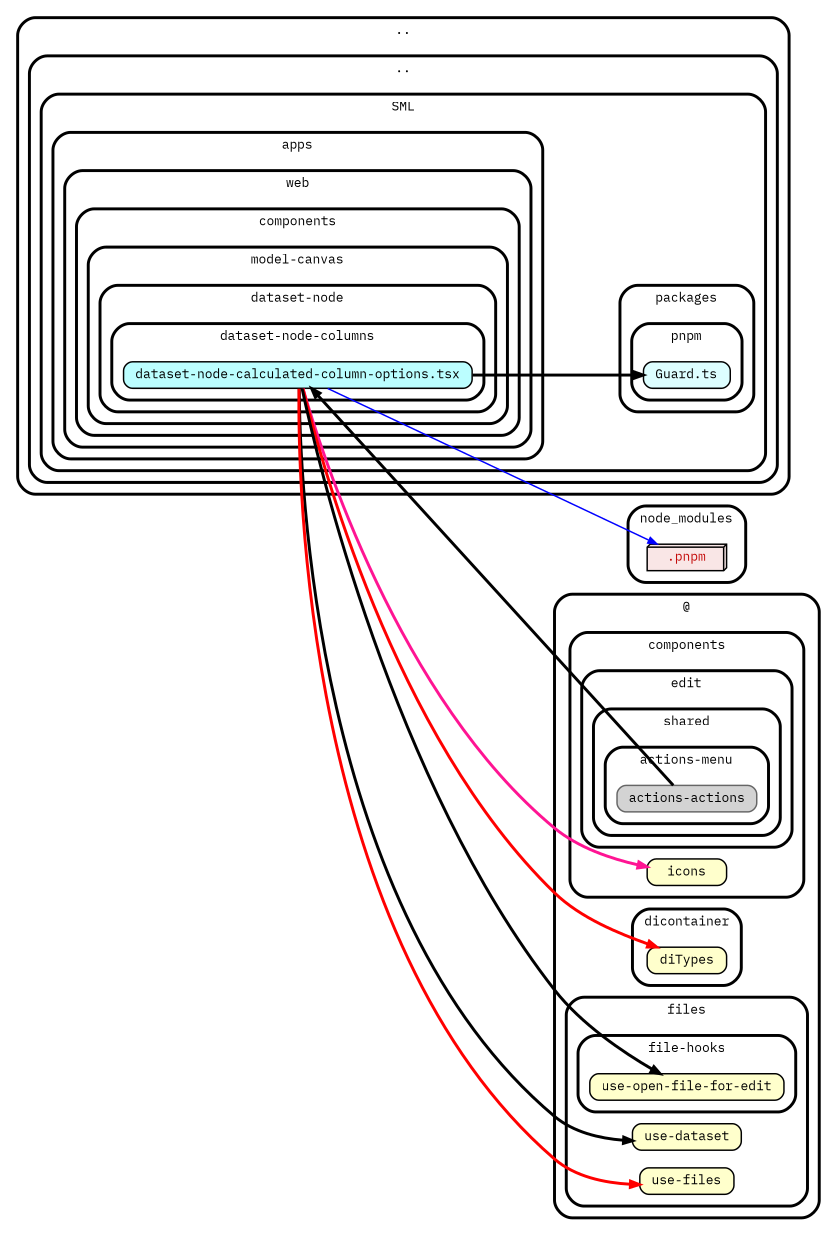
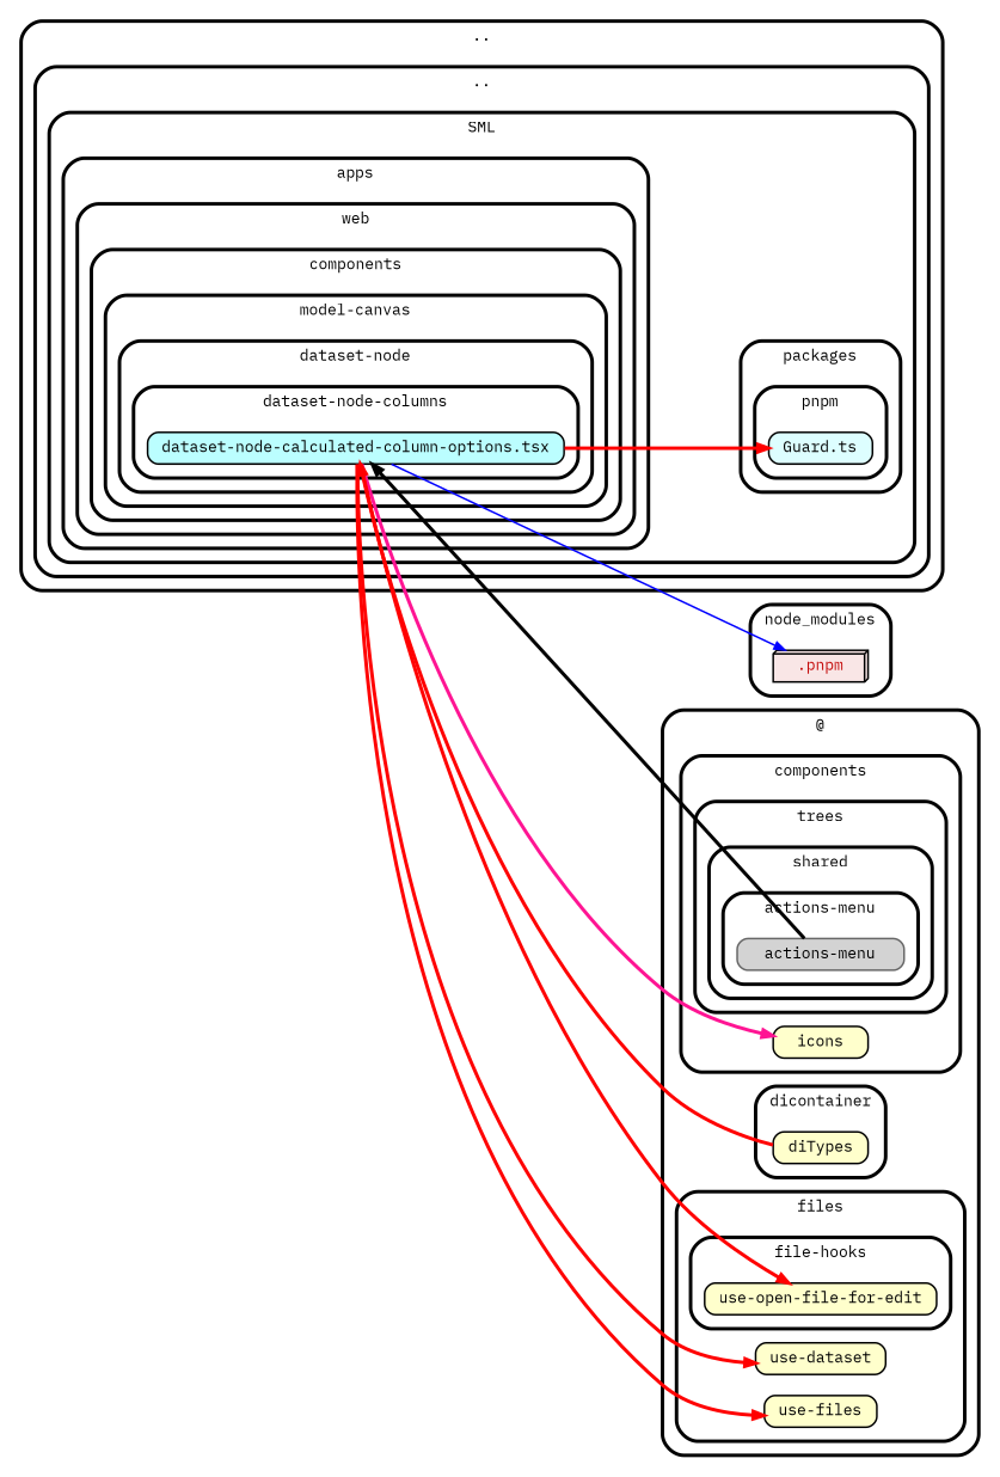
  strict digraph {
    compound=true
    fillcolor="#ffffff"
    fontname="IBM Plex Mono"
    fontsize=9
    nodesep=0.16
    rankdir=LR
    ranksep=0.18
    splines=true
    style="rounded,bold,filled"
    node [color=black fillcolor="#ffffcc" fontcolor=black fontname="IBM Plex Mono" fontsize=9 shape=box style="rounded, filled"]
    edge [arrowhead=normal arrowsize=0.6 color=red fontname="IBM Plex Mono" fontsize=9 penwidth=2.0]
    n1 [fillcolor="#bbfeff" height=0.2 label=<dataset-node-calculated-column-options.tsx>]
    n2 [fillcolor="#ddfeff" height=0.2 label=<Guard.ts>]
    n3 [fillcolor="#c40b0a1a" fontcolor="#c40b0a" height=0.2 label=<.pnpm> shape=box3d]
-   n4 [color=gray40 fillcolor=lightgrey height=0.2 label="actions-actions" style="rounded, filled,filled"]
+   n4 [color=gray40 fillcolor=lightgrey height=0.2 label="actions-menu" style="rounded, filled,filled"]
    n5 [height=0.2 label=<icons>]
    n6 [height=0.2 label=<diTypes>]
    n7 [height=0.2 label=<use-open-file-for-edit>]
    n8 [height=0.2 label=<use-dataset>]
    n9 [height=0.2 label=<use-files>]
    subgraph cluster_1 {
      label=".."
      subgraph cluster_2 {
        label=".."
        subgraph cluster_3 {
          label=SML
          subgraph cluster_4 {
            label=apps
            subgraph cluster_5 {
              label=web
              subgraph cluster_6 {
                label=components
                subgraph cluster_7 {
                  label="model-canvas"
                  subgraph cluster_8 {
                    label="dataset-node"
                    subgraph cluster_9 {
                      label="dataset-node-columns"
                      n1
                    }
                  }
                }
              }
            }
          }
          subgraph cluster_10 {
            label=packages
            subgraph cluster_11 {
              label=pnpm
              n2
            }
          }
        }
      }
    }
    subgraph cluster_12 {
      label=node_modules
      n3
    }
    subgraph cluster_13 {
      label="@"
      subgraph cluster_14 {
        label=components
        n5
        subgraph cluster_15 {
-         label=edit
+         label=trees
          subgraph cluster_16 {
            label=shared
            subgraph cluster_17 {
              label="actions-menu"
              n4
            }
          }
        }
      }
      subgraph cluster_18 {
        label=dicontainer
        n6
      }
      subgraph cluster_19 {
        label=files
        n8
        n9
        subgraph cluster_20 {
          label="file-hooks"
          n7
        }
      }
    }
-   n1 -> n2 [color=black]
+   n1 -> n2
    n1 -> n3 [color=blue penwidth=1.0]
    n1 -> n5 [color=deeppink]
-   n1 -> n6
-   n1 -> n7 [color=black]
-   n1 -> n8 [color=black]
+   n6 -> n1
+   n1 -> n7
+   n1 -> n8
    n1 -> n9
    n4 -> n1 [color=black]
  }
